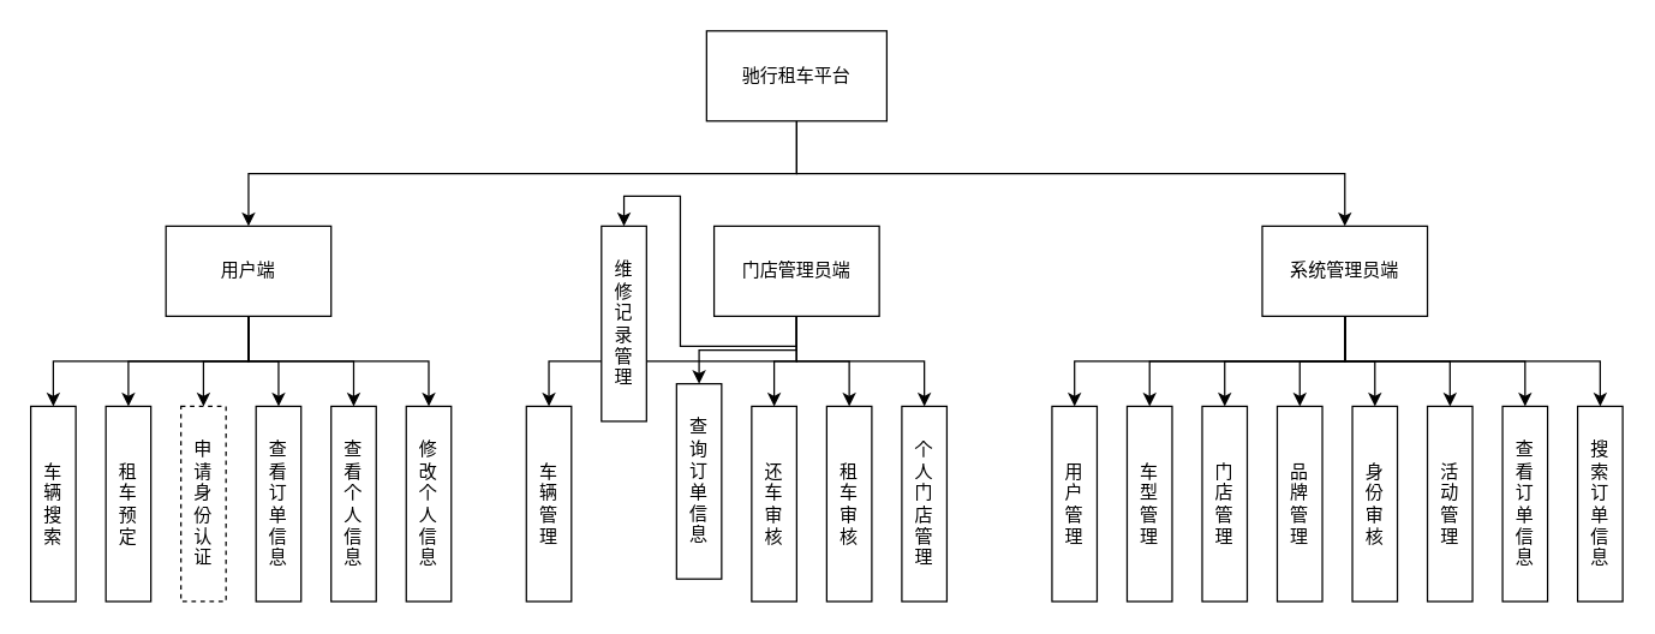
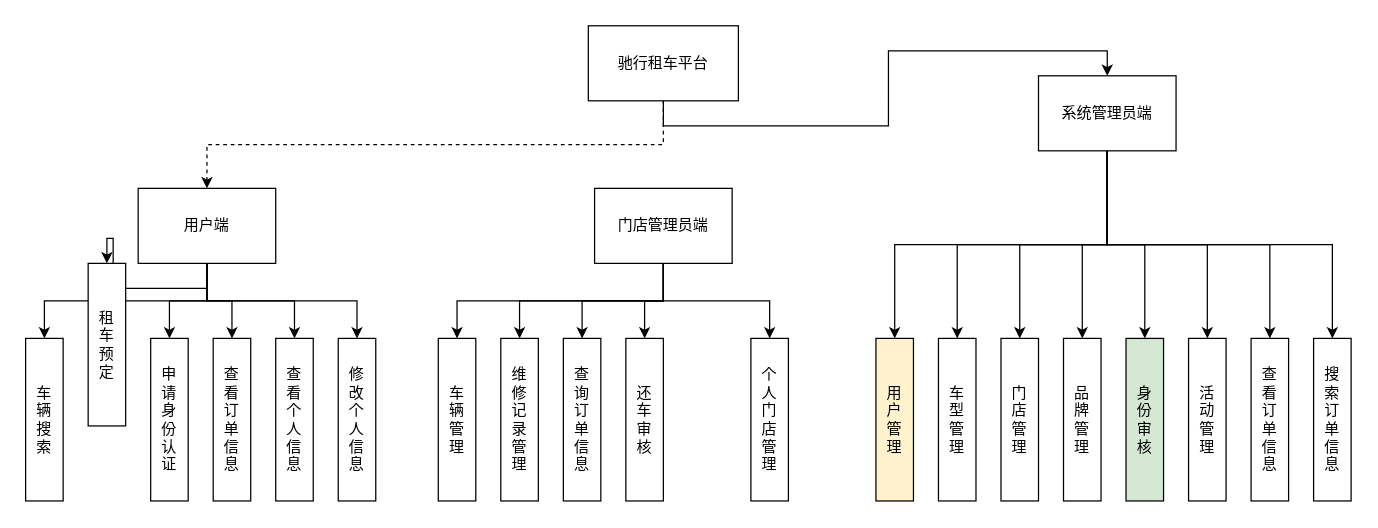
  <mxCell id="0" />
  <mxCell id="1" parent="0" />
- <mxCell id="2" style="edgeStyle=orthogonalEdgeStyle;rounded=0;orthogonalLoop=1;jettySize=auto;html=1;exitX=0.5;exitY=1;exitDx=0;exitDy=0;entryX=0.5;entryY=0;entryDx=0;entryDy=0;" edge="1" parent="1" source="4" target="11"><mxGeometry relative="1" as="geometry" /></mxCell>
+ <mxCell id="2" style="edgeStyle=orthogonalEdgeStyle;rounded=0;orthogonalLoop=1;jettySize=auto;html=1;exitX=0.5;exitY=1;exitDx=0;exitDy=0;entryX=0.5;entryY=0;entryDx=0;entryDy=0;dashed=1;" edge="1" parent="1" source="4" target="11"><mxGeometry relative="1" as="geometry" /></mxCell>
  <mxCell id="3" style="edgeStyle=orthogonalEdgeStyle;rounded=0;orthogonalLoop=1;jettySize=auto;html=1;entryX=0.5;entryY=0;entryDx=0;entryDy=0;exitX=0.5;exitY=1;exitDx=0;exitDy=0;" edge="1" parent="1" source="4" target="27"><mxGeometry relative="1" as="geometry" /></mxCell>
  <mxCell id="4" value="驰行租车平台" style="rounded=0;whiteSpace=wrap;html=1;" vertex="1" parent="1"><mxGeometry x="470" y="20" width="120" height="60" as="geometry" /></mxCell>
  <mxCell id="5" style="edgeStyle=orthogonalEdgeStyle;rounded=0;orthogonalLoop=1;jettySize=auto;html=1;exitX=0.5;exitY=1;exitDx=0;exitDy=0;entryX=0.5;entryY=0;entryDx=0;entryDy=0;" edge="1" parent="1" source="11" target="28"><mxGeometry relative="1" as="geometry" /></mxCell>
  <mxCell id="6" style="edgeStyle=orthogonalEdgeStyle;rounded=0;orthogonalLoop=1;jettySize=auto;html=1;entryX=0.5;entryY=0;entryDx=0;entryDy=0;exitX=0.5;exitY=1;exitDx=0;exitDy=0;" edge="1" parent="1" source="11" target="29"><mxGeometry relative="1" as="geometry" /></mxCell>
  <mxCell id="7" style="edgeStyle=orthogonalEdgeStyle;rounded=0;orthogonalLoop=1;jettySize=auto;html=1;exitX=0.5;exitY=1;exitDx=0;exitDy=0;entryX=0.5;entryY=0;entryDx=0;entryDy=0;" edge="1" parent="1" source="11" target="30"><mxGeometry relative="1" as="geometry" /></mxCell>
  <mxCell id="8" style="edgeStyle=orthogonalEdgeStyle;rounded=0;orthogonalLoop=1;jettySize=auto;html=1;exitX=0.5;exitY=1;exitDx=0;exitDy=0;entryX=0.5;entryY=0;entryDx=0;entryDy=0;" edge="1" parent="1" source="11" target="31"><mxGeometry relative="1" as="geometry" /></mxCell>
  <mxCell id="9" style="edgeStyle=orthogonalEdgeStyle;rounded=0;orthogonalLoop=1;jettySize=auto;html=1;exitX=0.5;exitY=1;exitDx=0;exitDy=0;entryX=0.5;entryY=0;entryDx=0;entryDy=0;" edge="1" parent="1" source="11" target="32"><mxGeometry relative="1" as="geometry" /></mxCell>
  <mxCell id="10" style="edgeStyle=orthogonalEdgeStyle;rounded=0;orthogonalLoop=1;jettySize=auto;html=1;exitX=0.5;exitY=1;exitDx=0;exitDy=0;entryX=0.5;entryY=0;entryDx=0;entryDy=0;" edge="1" parent="1" source="11" target="33"><mxGeometry relative="1" as="geometry" /></mxCell>
  <mxCell id="11" value="用户端" style="rounded=0;whiteSpace=wrap;html=1;" vertex="1" parent="1"><mxGeometry y="150" width="110" height="60" as="geometry" x="110" /></mxCell>
  <mxCell id="12" style="edgeStyle=orthogonalEdgeStyle;rounded=0;orthogonalLoop=1;jettySize=auto;html=1;exitX=0.5;exitY=1;exitDx=0;exitDy=0;entryX=0.5;entryY=0;entryDx=0;entryDy=0;" edge="1" parent="1" source="18" target="34"><mxGeometry relative="1" as="geometry" /></mxCell>
  <mxCell id="13" style="edgeStyle=orthogonalEdgeStyle;rounded=0;orthogonalLoop=1;jettySize=auto;html=1;exitX=0.5;exitY=1;exitDx=0;exitDy=0;entryX=0.5;entryY=0;entryDx=0;entryDy=0;" edge="1" parent="1" source="18" target="35"><mxGeometry relative="1" as="geometry" /></mxCell>
  <mxCell id="14" style="edgeStyle=orthogonalEdgeStyle;rounded=0;orthogonalLoop=1;jettySize=auto;html=1;exitX=0.5;exitY=1;exitDx=0;exitDy=0;entryX=0.5;entryY=0;entryDx=0;entryDy=0;" edge="1" parent="1" source="18" target="36"><mxGeometry relative="1" as="geometry" /></mxCell>
  <mxCell id="15" style="edgeStyle=orthogonalEdgeStyle;rounded=0;orthogonalLoop=1;jettySize=auto;html=1;exitX=0.5;exitY=1;exitDx=0;exitDy=0;entryX=0.5;entryY=0;entryDx=0;entryDy=0;" edge="1" parent="1" source="18" target="37"><mxGeometry relative="1" as="geometry" /></mxCell>
- <mxCell id="16" style="edgeStyle=orthogonalEdgeStyle;rounded=0;orthogonalLoop=1;jettySize=auto;html=1;exitX=0.5;exitY=1;exitDx=0;exitDy=0;entryX=0.5;entryY=0;entryDx=0;entryDy=0;" edge="1" parent="1" source="18" target="38"><mxGeometry relative="1" as="geometry" /></mxCell>
  <mxCell id="17" style="edgeStyle=orthogonalEdgeStyle;rounded=0;orthogonalLoop=1;jettySize=auto;html=1;exitX=0.5;exitY=1;exitDx=0;exitDy=0;entryX=0.5;entryY=0;entryDx=0;entryDy=0;" edge="1" parent="1" source="18" target="39"><mxGeometry relative="1" as="geometry" /></mxCell>
  <mxCell id="18" value="门店管理员端" style="rounded=0;whiteSpace=wrap;html=1;" vertex="1" parent="1"><mxGeometry x="475" y="150" width="110" height="60" as="geometry" /></mxCell>
  <mxCell id="19" style="edgeStyle=orthogonalEdgeStyle;rounded=0;orthogonalLoop=1;jettySize=auto;html=1;exitX=0.5;exitY=1;exitDx=0;exitDy=0;entryX=0.5;entryY=0;entryDx=0;entryDy=0;" edge="1" parent="1" source="27" target="40"><mxGeometry relative="1" as="geometry" /></mxCell>
  <mxCell id="20" style="edgeStyle=orthogonalEdgeStyle;rounded=0;orthogonalLoop=1;jettySize=auto;html=1;exitX=0.5;exitY=1;exitDx=0;exitDy=0;entryX=0.5;entryY=0;entryDx=0;entryDy=0;" edge="1" parent="1" source="27" target="41"><mxGeometry relative="1" as="geometry" /></mxCell>
  <mxCell id="21" style="edgeStyle=orthogonalEdgeStyle;rounded=0;orthogonalLoop=1;jettySize=auto;html=1;exitX=0.5;exitY=1;exitDx=0;exitDy=0;entryX=0.5;entryY=0;entryDx=0;entryDy=0;" edge="1" parent="1" source="27" target="42"><mxGeometry relative="1" as="geometry" /></mxCell>
  <mxCell id="22" style="edgeStyle=orthogonalEdgeStyle;rounded=0;orthogonalLoop=1;jettySize=auto;html=1;exitX=0.5;exitY=1;exitDx=0;exitDy=0;entryX=0.5;entryY=0;entryDx=0;entryDy=0;" edge="1" parent="1" source="27" target="43"><mxGeometry relative="1" as="geometry" /></mxCell>
  <mxCell id="23" style="edgeStyle=orthogonalEdgeStyle;rounded=0;orthogonalLoop=1;jettySize=auto;html=1;exitX=0.5;exitY=1;exitDx=0;exitDy=0;entryX=0.5;entryY=0;entryDx=0;entryDy=0;" edge="1" parent="1" source="27" target="44"><mxGeometry relative="1" as="geometry" /></mxCell>
  <mxCell id="24" style="edgeStyle=orthogonalEdgeStyle;rounded=0;orthogonalLoop=1;jettySize=auto;html=1;exitX=0.5;exitY=1;exitDx=0;exitDy=0;entryX=0.5;entryY=0;entryDx=0;entryDy=0;" edge="1" parent="1" source="27" target="45"><mxGeometry relative="1" as="geometry" /></mxCell>
  <mxCell id="25" style="edgeStyle=orthogonalEdgeStyle;rounded=0;orthogonalLoop=1;jettySize=auto;html=1;exitX=0.5;exitY=1;exitDx=0;exitDy=0;entryX=0.5;entryY=0;entryDx=0;entryDy=0;" edge="1" parent="1" source="27" target="46"><mxGeometry relative="1" as="geometry" /></mxCell>
  <mxCell id="26" style="edgeStyle=orthogonalEdgeStyle;rounded=0;orthogonalLoop=1;jettySize=auto;html=1;exitX=0.5;exitY=1;exitDx=0;exitDy=0;entryX=0.5;entryY=0;entryDx=0;entryDy=0;" edge="1" parent="1" source="27" target="47"><mxGeometry relative="1" as="geometry" /></mxCell>
- <mxCell id="27" value="系统管理员端" style="rounded=0;whiteSpace=wrap;html=1;" vertex="1" parent="1"><mxGeometry x="840" y="150" width="110" height="60" as="geometry" /></mxCell>
+ <mxCell id="27" value="系统管理员端" style="rounded=0;whiteSpace=wrap;html=1;" vertex="1" parent="1"><mxGeometry x="830" y="60" width="110" height="60" as="geometry" /></mxCell>
  <mxCell id="28" value="车辆搜索" style="rounded=0;whiteSpace=wrap;html=1;spacingLeft=3;spacingRight=3;" vertex="1" parent="1"><mxGeometry x="20" y="270" width="30" height="130" as="geometry" /></mxCell>
- <mxCell id="29" value="租车预定" style="rounded=0;whiteSpace=wrap;html=1;spacingLeft=3;spacingRight=3;" vertex="1" parent="1"><mxGeometry x="70" y="270" width="30" height="130" as="geometry" /></mxCell>
- <mxCell id="30" value="申请身份认证" style="rounded=0;whiteSpace=wrap;html=1;spacingLeft=3;spacingRight=3;dashed=1;" vertex="1" parent="1"><mxGeometry x="120" y="270" width="30" height="130" as="geometry" /></mxCell>
+ <mxCell id="29" value="租车预定" style="rounded=0;whiteSpace=wrap;html=1;spacingLeft=3;spacingRight=3;" vertex="1" parent="1"><mxGeometry x="70" y="210" width="30" height="130" as="geometry" /></mxCell>
+ <mxCell id="30" value="申请身份认证" style="rounded=0;whiteSpace=wrap;html=1;spacingLeft=3;spacingRight=3;" vertex="1" parent="1"><mxGeometry x="120" y="270" width="30" height="130" as="geometry" /></mxCell>
  <mxCell id="31" value="查看订单信息" style="rounded=0;whiteSpace=wrap;html=1;spacingLeft=3;spacingRight=3;" vertex="1" parent="1"><mxGeometry x="170" y="270" width="30" height="130" as="geometry" /></mxCell>
  <mxCell id="32" value="查看个人信息" style="rounded=0;whiteSpace=wrap;html=1;spacingLeft=3;spacingRight=3;" vertex="1" parent="1"><mxGeometry x="220" y="270" width="30" height="130" as="geometry" /></mxCell>
  <mxCell id="33" value="修改个人信息" style="rounded=0;whiteSpace=wrap;html=1;spacingLeft=3;spacingRight=3;" vertex="1" parent="1"><mxGeometry x="270" y="270" width="30" height="130" as="geometry" /></mxCell>
  <mxCell id="34" value="车辆管理" style="rounded=0;whiteSpace=wrap;html=1;spacingLeft=3;spacingRight=3;" vertex="1" parent="1"><mxGeometry x="350" y="270" width="30" height="130" as="geometry" /></mxCell>
- <mxCell id="35" value="维修记录管理" style="rounded=0;whiteSpace=wrap;html=1;spacingLeft=3;spacingRight=3;" vertex="1" parent="1"><mxGeometry x="400" y="150" width="30" height="130" as="geometry" /></mxCell>
- <mxCell id="36" value="查询订单信息" style="rounded=0;whiteSpace=wrap;html=1;spacingLeft=3;spacingRight=3;" vertex="1" parent="1"><mxGeometry x="450" y="255" width="30" height="130" as="geometry" /></mxCell>
+ <mxCell id="35" value="维修记录管理" style="rounded=0;whiteSpace=wrap;html=1;spacingLeft=3;spacingRight=3;" vertex="1" parent="1"><mxGeometry x="400" y="270" width="30" height="130" as="geometry" /></mxCell>
+ <mxCell id="36" value="查询订单信息" style="rounded=0;whiteSpace=wrap;html=1;spacingLeft=3;spacingRight=3;" vertex="1" parent="1"><mxGeometry x="450" y="270" width="30" height="130" as="geometry" /></mxCell>
  <mxCell id="37" value="还车审核" style="rounded=0;whiteSpace=wrap;html=1;spacingLeft=3;spacingRight=3;" vertex="1" parent="1"><mxGeometry x="500" y="270" width="30" height="130" as="geometry" /></mxCell>
- <mxCell id="38" value="租车审核" style="rounded=0;whiteSpace=wrap;html=1;spacingLeft=3;spacingRight=3;" vertex="1" parent="1"><mxGeometry x="550" y="270" width="30" height="130" as="geometry" /></mxCell>
  <mxCell id="39" value="个人门店管理" style="rounded=0;whiteSpace=wrap;html=1;spacingLeft=3;spacingRight=3;" vertex="1" parent="1"><mxGeometry x="600" y="270" width="30" height="130" as="geometry" /></mxCell>
- <mxCell id="40" value="用户管理" style="rounded=0;whiteSpace=wrap;html=1;spacingLeft=3;spacingRight=3;" vertex="1" parent="1"><mxGeometry x="700" y="270" width="30" height="130" as="geometry" /></mxCell>
+ <mxCell id="40" value="用户管理" style="rounded=0;whiteSpace=wrap;html=1;spacingLeft=3;spacingRight=3;fillColor=#fff2cc;" vertex="1" parent="1"><mxGeometry x="700" y="270" width="30" height="130" as="geometry" /></mxCell>
  <mxCell id="41" value="车型管理" style="rounded=0;whiteSpace=wrap;html=1;spacingLeft=3;spacingRight=3;" vertex="1" parent="1"><mxGeometry x="750" y="270" width="30" height="130" as="geometry" /></mxCell>
  <mxCell id="42" value="门店管理" style="rounded=0;whiteSpace=wrap;html=1;spacingLeft=3;spacingRight=3;" vertex="1" parent="1"><mxGeometry x="800" y="270" width="30" height="130" as="geometry" /></mxCell>
  <mxCell id="43" value="品牌管理" style="rounded=0;whiteSpace=wrap;html=1;spacingLeft=3;spacingRight=3;" vertex="1" parent="1"><mxGeometry x="850" y="270" width="30" height="130" as="geometry" /></mxCell>
- <mxCell id="44" value="身份审核" style="rounded=0;whiteSpace=wrap;html=1;spacingLeft=3;spacingRight=3;" vertex="1" parent="1"><mxGeometry x="900" y="270" width="30" height="130" as="geometry" /></mxCell>
+ <mxCell id="44" value="身份审核" style="rounded=0;whiteSpace=wrap;html=1;spacingLeft=3;spacingRight=3;fillColor=#d5e8d4;" vertex="1" parent="1"><mxGeometry x="900" y="270" width="30" height="130" as="geometry" /></mxCell>
  <mxCell id="45" value="活动管理" style="rounded=0;whiteSpace=wrap;html=1;spacingLeft=3;spacingRight=3;" vertex="1" parent="1"><mxGeometry x="950" y="270" width="30" height="130" as="geometry" /></mxCell>
  <mxCell id="46" value="查看订单信息" style="rounded=0;whiteSpace=wrap;html=1;spacingLeft=3;spacingRight=3;" vertex="1" parent="1"><mxGeometry x="1000" y="270" width="30" height="130" as="geometry" /></mxCell>
  <mxCell id="47" value="搜索订单信息" style="rounded=0;whiteSpace=wrap;html=1;spacingLeft=3;spacingRight=3;" vertex="1" parent="1"><mxGeometry x="1050" y="270" width="30" height="130" as="geometry" /></mxCell>
